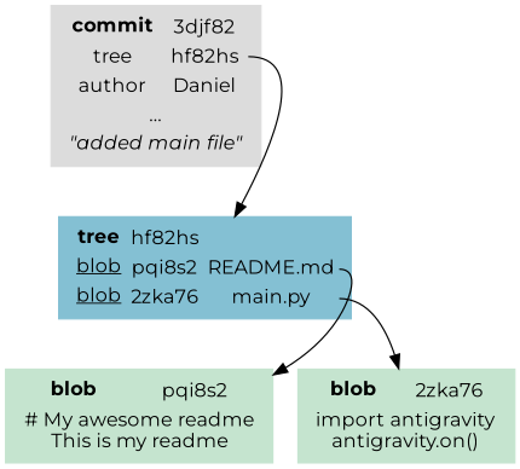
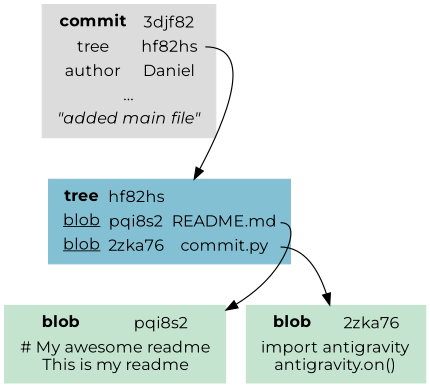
  digraph {
    rankdir=TB
    fontname=Montserrat
    node [color="#c5e4cf" shape=rect style=filled fontname=Montserrat]
    edge [fontname=Montserrat]
    n1 [color="#dcdcdc" label=<             <table border="0" cellborder="0">                 <tr> <td><b>commit</b></td> <td>3djf82</td> </tr>                 <tr> <td>tree</td> <td port="tree">hf82hs</td> </tr>                 <tr> <td>author</td> <td>Daniel</td> </tr>                 <tr> <td colspan="2">...</td> </tr>                 <tr> <td colspan="2"><i>"added main file"</i></td> </tr>             </table>         >]
-   n2 [color="#84c0d3" label=<             <table border="0" cellborder="0">                 <tr> <td><b>tree</b></td> <td>hf82hs</td> </tr>                 <tr> <td><u>blob</u></td> <td>pqi8s2</td> <td port="blob1">README.md</td> </tr>                 <tr> <td><u>blob</u></td> <td>2zka76</td> <td port="blob2">main.py</td> </tr>             </table>         >]
+   n2 [color="#84c0d3" label=<             <table border="0" cellborder="0">                 <tr> <td><b>tree</b></td> <td>hf82hs</td> </tr>                 <tr> <td><u>blob</u></td> <td>pqi8s2</td> <td port="blob1">README.md</td> </tr>                 <tr> <td><u>blob</u></td> <td>2zka76</td> <td port="blob2">commit.py</td> </tr>             </table>         >]
    n3 [label=<             <table border="0" cellborder="0">                 <tr> <td><b>blob</b></td> <td>pqi8s2</td> </tr>                 <tr> <td colspan="2"># My awesome readme<br/>This is my readme</td> </tr>             </table>         >]
    n4 [label=<             <table border="0" cellborder="0">                 <tr> <td><b>blob</b></td> <td>2zka76</td> </tr>                 <tr> <td align="left" colspan="2">import antigravity<br align="left"/>antigravity.on()</td></tr>             </table>         >]
    n1 -> n2 [tailport=tree]
    n2 -> n3 [tailport=blob1]
    n2 -> n4 [tailport=blob2]
  }
